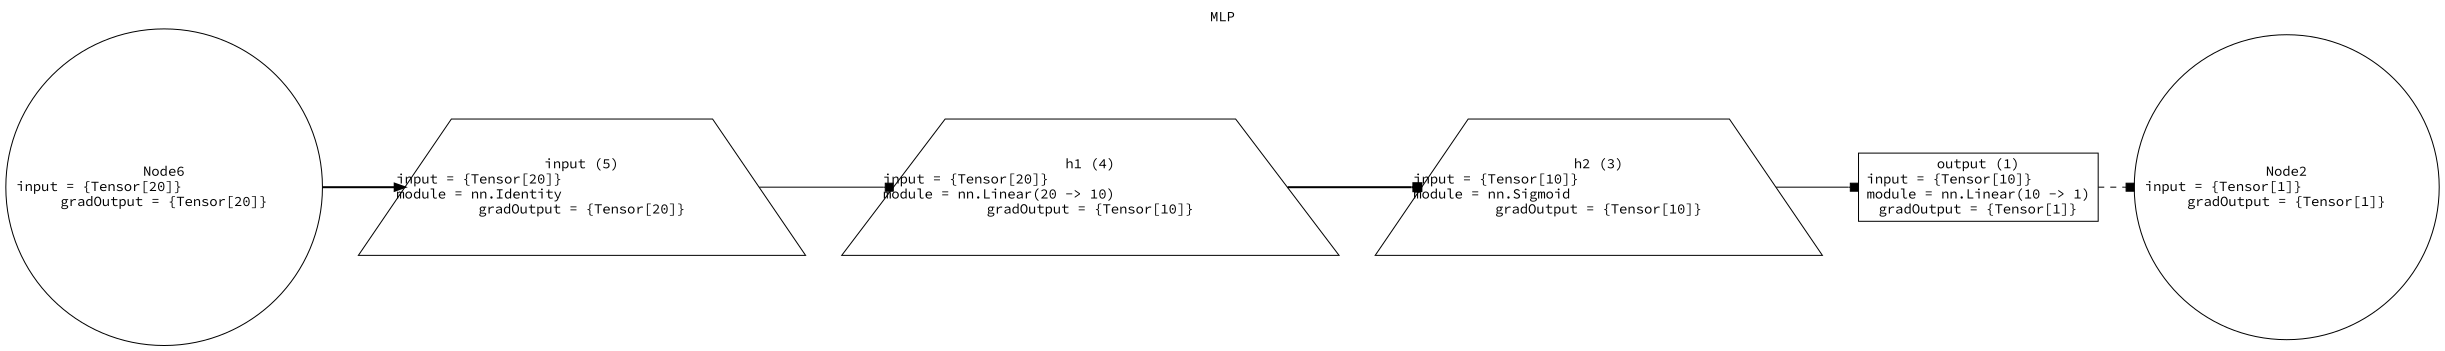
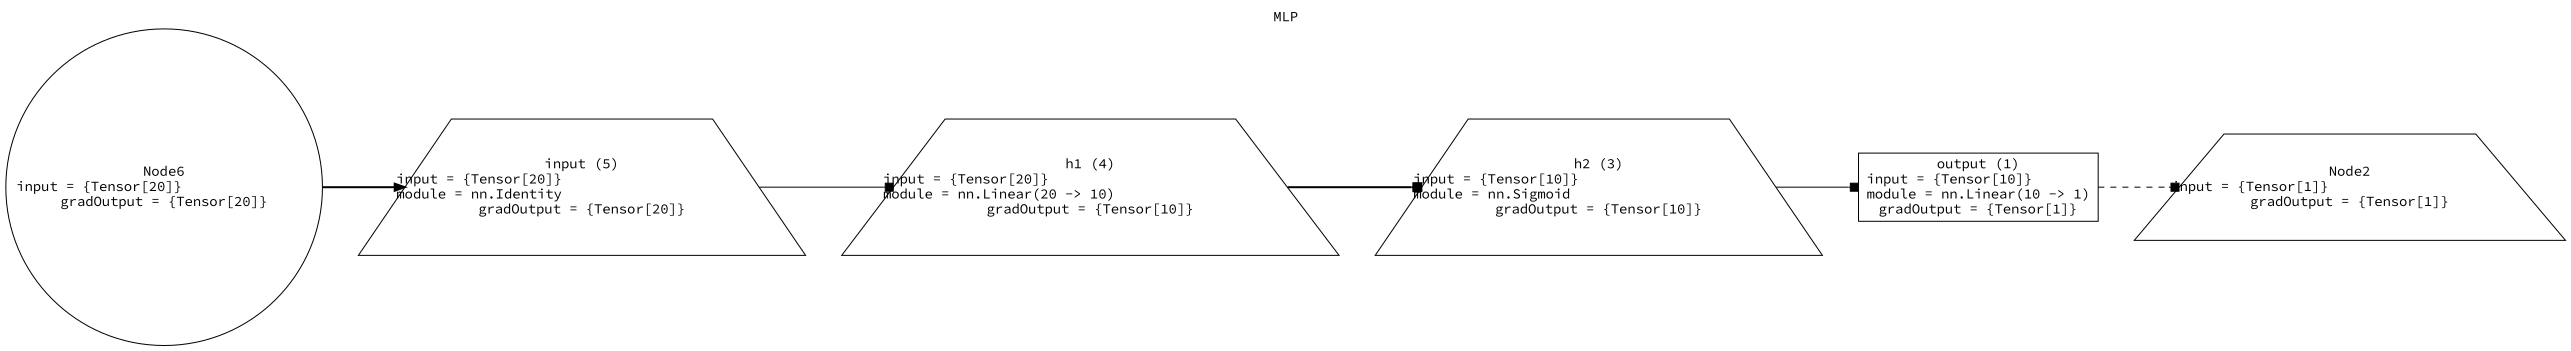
  digraph {
    label=MLP
    labelloc=t
    rankdir=LR
    fontname="Source Code Pro"
    node [shape=trapezium fontname="Source Code Pro"]
    edge [style=solid arrowhead=box fontname="Source Code Pro"]
    n1 [label="output (1)\ninput = {Tensor[10]}\lmodule = nn.Linear(10 -> 1)\lgradOutput = {Tensor[1]}" shape=box]
-   n2 [label="Node2\ninput = {Tensor[1]}\lgradOutput = {Tensor[1]}" shape=circle]
+   n2 [label="Node2\ninput = {Tensor[1]}\lgradOutput = {Tensor[1]}"]
    n3 [label="h2 (3)\ninput = {Tensor[10]}\lmodule = nn.Sigmoid\lgradOutput = {Tensor[10]}"]
    n4 [label="h1 (4)\ninput = {Tensor[20]}\lmodule = nn.Linear(20 -> 10)\lgradOutput = {Tensor[10]}"]
    n5 [label="input (5)\ninput = {Tensor[20]}\lmodule = nn.Identity\lgradOutput = {Tensor[20]}"]
    n6 [label="Node6\ninput = {Tensor[20]}\lgradOutput = {Tensor[20]}" shape=circle]
    n1 -> n2 [style=dashed]
    n3 -> n1
    n4 -> n3 [style=bold]
    n5 -> n4
    n6 -> n5 [style=bold arrowhead=normal]
  }
